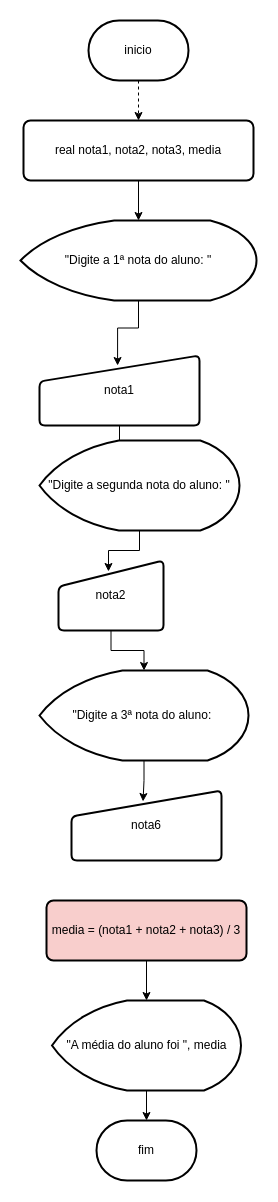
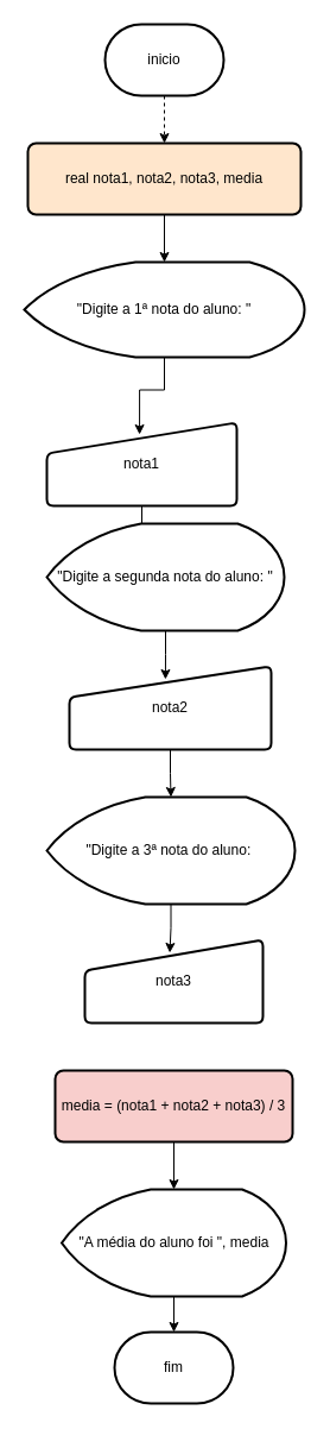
  <mxCell id="0" />
  <mxCell id="1" parent="0" />
  <mxCell id="2" value="" style="edgeStyle=orthogonalEdgeStyle;rounded=0;orthogonalLoop=1;jettySize=auto;html=1;dashed=1;" edge="1" parent="1" source="3" target="5"><mxGeometry relative="1" as="geometry" /></mxCell>
  <mxCell id="3" value="inicio" style="strokeWidth=2;html=1;shape=mxgraph.flowchart.terminator;whiteSpace=wrap;" vertex="1" parent="1"><mxGeometry x="88" y="20" width="100" height="60" as="geometry" /></mxCell>
  <mxCell id="4" value="" style="edgeStyle=orthogonalEdgeStyle;rounded=0;orthogonalLoop=1;jettySize=auto;html=1;" edge="1" parent="1" source="5" target="6"><mxGeometry relative="1" as="geometry" /></mxCell>
- <mxCell id="5" value="real nota1, nota2, nota3, media" style="rounded=1;whiteSpace=wrap;html=1;absoluteArcSize=1;arcSize=14;strokeWidth=2;" vertex="1" parent="1"><mxGeometry x="23" y="120" width="230" height="60" as="geometry" /></mxCell>
+ <mxCell id="5" value="real nota1, nota2, nota3, media" style="rounded=1;whiteSpace=wrap;html=1;absoluteArcSize=1;arcSize=14;strokeWidth=2;fillColor=#ffe6cc;" vertex="1" parent="1"><mxGeometry x="23" y="120" width="230" height="60" as="geometry" /></mxCell>
  <mxCell id="6" value="&quot;Digite a 1ª nota do aluno: &quot;" style="strokeWidth=2;html=1;shape=mxgraph.flowchart.display;whiteSpace=wrap;" vertex="1" parent="1"><mxGeometry x="20" y="220" width="236" height="80" as="geometry" /></mxCell>
  <mxCell id="7" value="" style="edgeStyle=orthogonalEdgeStyle;rounded=0;orthogonalLoop=1;jettySize=auto;html=1;" edge="1" parent="1" source="8" target="10"><mxGeometry relative="1" as="geometry" /></mxCell>
  <mxCell id="8" value="nota1" style="html=1;strokeWidth=2;shape=manualInput;whiteSpace=wrap;rounded=1;size=26;arcSize=11;" vertex="1" parent="1"><mxGeometry x="39" y="355" width="160" height="70" as="geometry" /></mxCell>
  <mxCell id="9" style="edgeStyle=orthogonalEdgeStyle;rounded=0;orthogonalLoop=1;jettySize=auto;html=1;entryX=0.488;entryY=0.143;entryDx=0;entryDy=0;entryPerimeter=0;" edge="1" parent="1" source="6" target="8"><mxGeometry relative="1" as="geometry" /></mxCell>
  <mxCell id="10" value="&quot;Digite a segunda nota do aluno: &quot;" style="strokeWidth=2;html=1;shape=mxgraph.flowchart.display;whiteSpace=wrap;" vertex="1" parent="1"><mxGeometry x="39" y="440" width="200" height="90" as="geometry" /></mxCell>
  <mxCell id="11" value="" style="edgeStyle=orthogonalEdgeStyle;rounded=0;orthogonalLoop=1;jettySize=auto;html=1;" edge="1" parent="1" source="12" target="14"><mxGeometry relative="1" as="geometry" /></mxCell>
- <mxCell id="12" value="nota2" style="html=1;strokeWidth=2;shape=manualInput;whiteSpace=wrap;rounded=1;size=26;arcSize=11;" vertex="1" parent="1"><mxGeometry x="58" y="560" width="105" height="70" as="geometry" /></mxCell>
+ <mxCell id="12" value="nota2" style="html=1;strokeWidth=2;shape=manualInput;whiteSpace=wrap;rounded=1;size=26;arcSize=11;" vertex="1" parent="1"><mxGeometry x="58" y="560" width="170" height="70" as="geometry" /></mxCell>
  <mxCell id="13" style="edgeStyle=orthogonalEdgeStyle;rounded=0;orthogonalLoop=1;jettySize=auto;html=1;entryX=0.476;entryY=0.157;entryDx=0;entryDy=0;entryPerimeter=0;" edge="1" parent="1" source="10" target="12"><mxGeometry relative="1" as="geometry" /></mxCell>
  <mxCell id="14" value="&quot;Digite a 3ª nota do aluno:&amp;nbsp;" style="strokeWidth=2;html=1;shape=mxgraph.flowchart.display;whiteSpace=wrap;" vertex="1" parent="1"><mxGeometry x="39" y="670" width="209" height="90" as="geometry" /></mxCell>
- <mxCell id="15" value="nota6" style="html=1;strokeWidth=2;shape=manualInput;whiteSpace=wrap;rounded=1;size=26;arcSize=11;" vertex="1" parent="1"><mxGeometry x="71" y="790" width="150" height="70" as="geometry" /></mxCell>
+ <mxCell id="15" value="nota3" style="html=1;strokeWidth=2;shape=manualInput;whiteSpace=wrap;rounded=1;size=26;arcSize=11;" vertex="1" parent="1"><mxGeometry x="71" y="790" width="150" height="70" as="geometry" /></mxCell>
  <mxCell id="16" style="edgeStyle=orthogonalEdgeStyle;rounded=0;orthogonalLoop=1;jettySize=auto;html=1;entryX=0.477;entryY=0.157;entryDx=0;entryDy=0;entryPerimeter=0;" edge="1" parent="1" source="14" target="15"><mxGeometry relative="1" as="geometry" /></mxCell>
  <mxCell id="17" value="" style="edgeStyle=orthogonalEdgeStyle;rounded=0;orthogonalLoop=1;jettySize=auto;html=1;" edge="1" parent="1" source="18" target="20"><mxGeometry relative="1" as="geometry" /></mxCell>
  <mxCell id="18" value="media = (nota1 + nota2 + nota3) / 3" style="rounded=1;whiteSpace=wrap;html=1;absoluteArcSize=1;arcSize=14;strokeWidth=2;fillColor=#f8cecc;" vertex="1" parent="1"><mxGeometry x="46" y="900" width="200" height="60" as="geometry" /></mxCell>
  <mxCell id="19" value="" style="edgeStyle=orthogonalEdgeStyle;rounded=0;orthogonalLoop=1;jettySize=auto;html=1;" edge="1" parent="1" source="20" target="21"><mxGeometry relative="1" as="geometry" /></mxCell>
  <mxCell id="20" value="&quot;A média do aluno foi &quot;, media" style="strokeWidth=2;html=1;shape=mxgraph.flowchart.display;whiteSpace=wrap;" vertex="1" parent="1"><mxGeometry x="51.5" y="1000" width="189" height="90" as="geometry" /></mxCell>
  <mxCell id="21" value="fim" style="strokeWidth=2;html=1;shape=mxgraph.flowchart.terminator;whiteSpace=wrap;" vertex="1" parent="1"><mxGeometry x="96" y="1120" width="100" height="60" as="geometry" /></mxCell>
